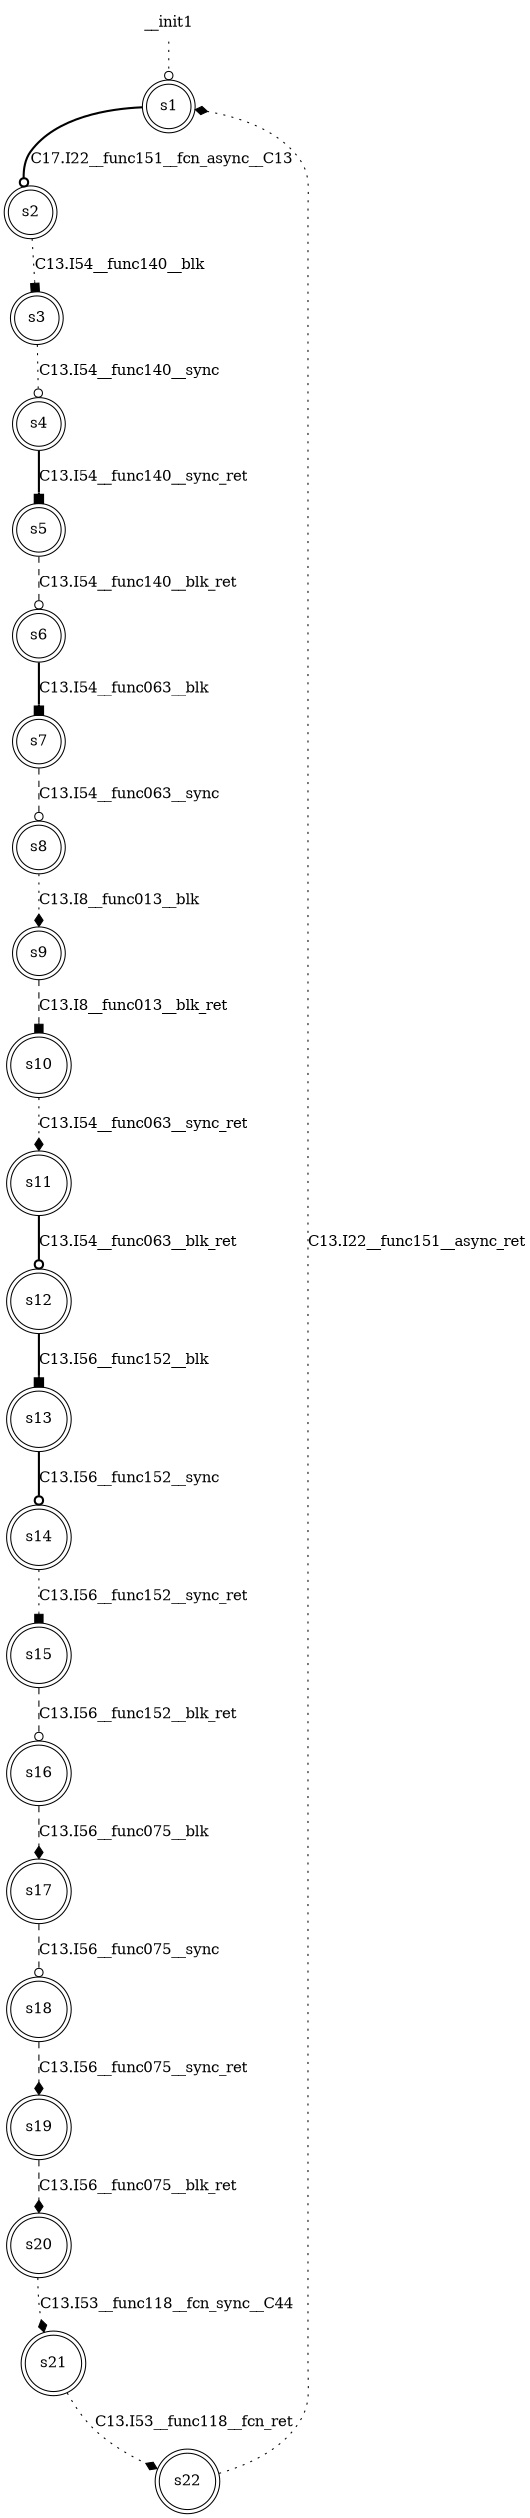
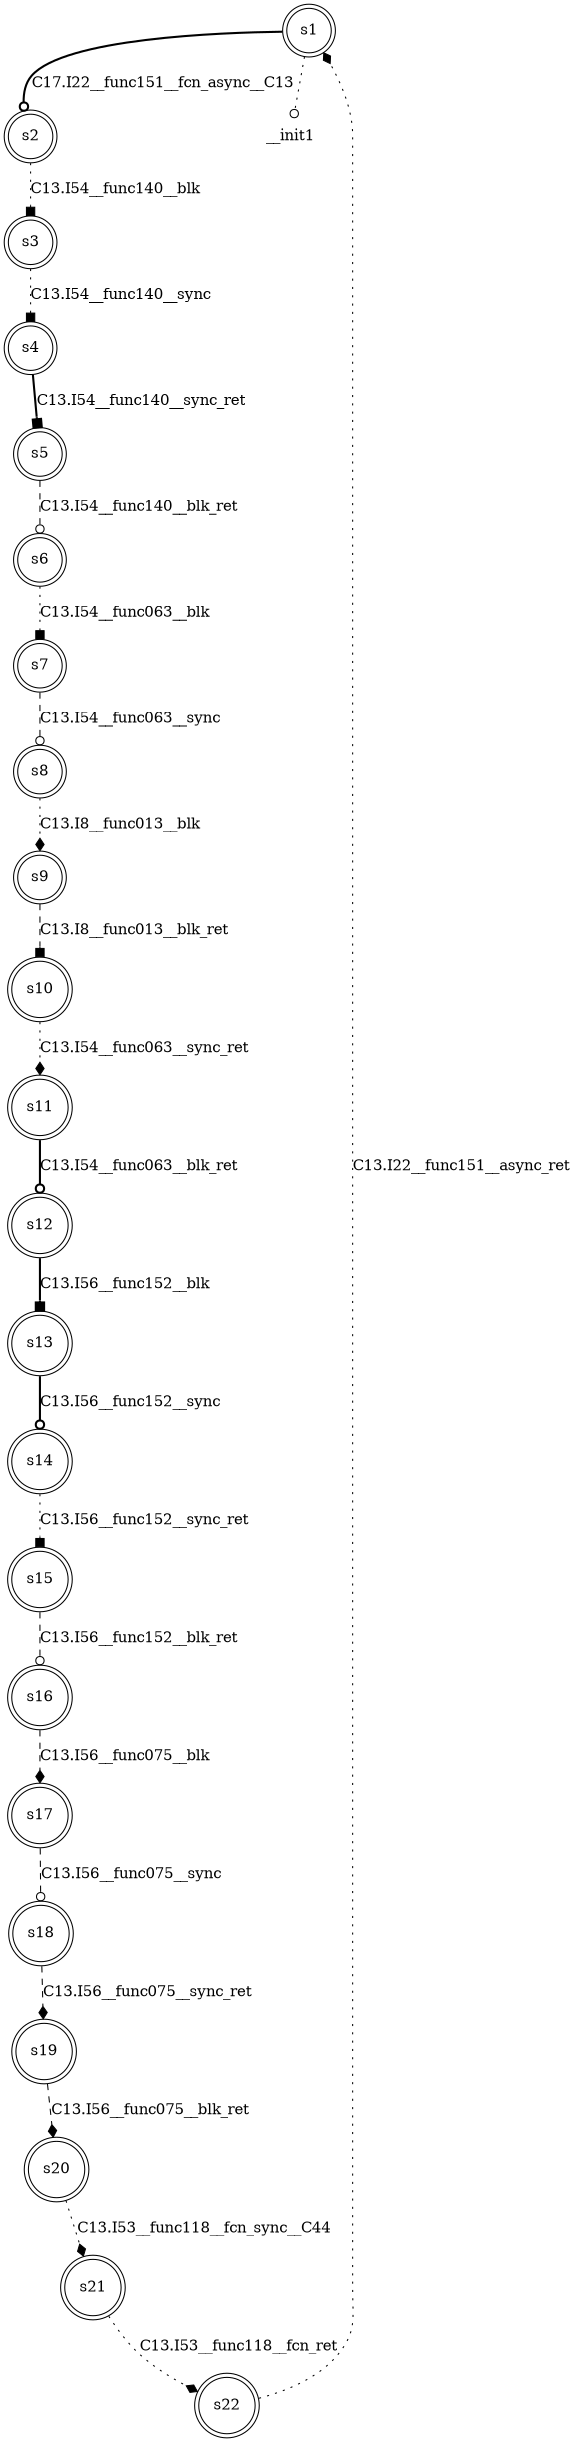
  digraph {
    node [shape=doublecircle]
    edge [arrowhead=odot style=dotted]
    n1 [label=<s1>]
    n2 [label=<s2>]
    n3 [label=<s3>]
    n4 [label=<s4>]
    n5 [label=<s5>]
    n6 [label=<s6>]
    n7 [label=<s7>]
    n8 [label=<s8>]
    n9 [label=<s9>]
    n10 [label=<s10>]
    n11 [label=<s11>]
    n12 [label=<s12>]
    n13 [label=<s13>]
    n14 [label=<s14>]
    n15 [label=<s15>]
    n16 [label=<s16>]
    n17 [label=<s17>]
    n18 [label=<s18>]
    n19 [label=<s19>]
    n20 [label=<s20>]
    n21 [label=<s21>]
    n22 [label=<s22>]
    __init1 [color=darkorange shape=none]
    n1 -> n2 [label=<C17.I22__func151__fcn_async__C13> style=bold]
    n2 -> n3 [arrowhead=box label=<C13.I54__func140__blk>]
-   n3 -> n4 [label=<C13.I54__func140__sync>]
+   n3 -> n4 [arrowhead=box label=<C13.I54__func140__sync>]
    n4 -> n5 [arrowhead=box label=<C13.I54__func140__sync_ret> style=bold]
    n5 -> n6 [label=<C13.I54__func140__blk_ret> style=dashed]
-   n6 -> n7 [arrowhead=box label=<C13.I54__func063__blk> style=bold]
+   n6 -> n7 [arrowhead=box label=<C13.I54__func063__blk>]
    n7 -> n8 [label=<C13.I54__func063__sync> style=dashed]
    n8 -> n9 [arrowhead=diamond label=<C13.I8__func013__blk>]
    n9 -> n10 [arrowhead=box label=<C13.I8__func013__blk_ret> style=dashed]
    n10 -> n11 [arrowhead=diamond label=<C13.I54__func063__sync_ret>]
    n11 -> n12 [label=<C13.I54__func063__blk_ret> style=bold]
    n12 -> n13 [arrowhead=box label=<C13.I56__func152__blk> style=bold]
    n13 -> n14 [label=<C13.I56__func152__sync> style=bold]
    n14 -> n15 [arrowhead=box label=<C13.I56__func152__sync_ret>]
    n15 -> n16 [label=<C13.I56__func152__blk_ret> style=dashed]
    n16 -> n17 [arrowhead=diamond label=<C13.I56__func075__blk> style=dashed]
    n17 -> n18 [label=<C13.I56__func075__sync> style=dashed]
    n18 -> n19 [arrowhead=diamond label=<C13.I56__func075__sync_ret> style=dashed]
    n19 -> n20 [arrowhead=diamond label=<C13.I56__func075__blk_ret> style=dashed]
    n20 -> n21 [arrowhead=diamond label=<C13.I53__func118__fcn_sync__C44>]
    n21 -> n22 [arrowhead=diamond label=<C13.I53__func118__fcn_ret>]
    n22 -> n1 [arrowhead=diamond label=<C13.I22__func151__async_ret>]
-   __init1 -> n1
+   n1 -> __init1
  }
